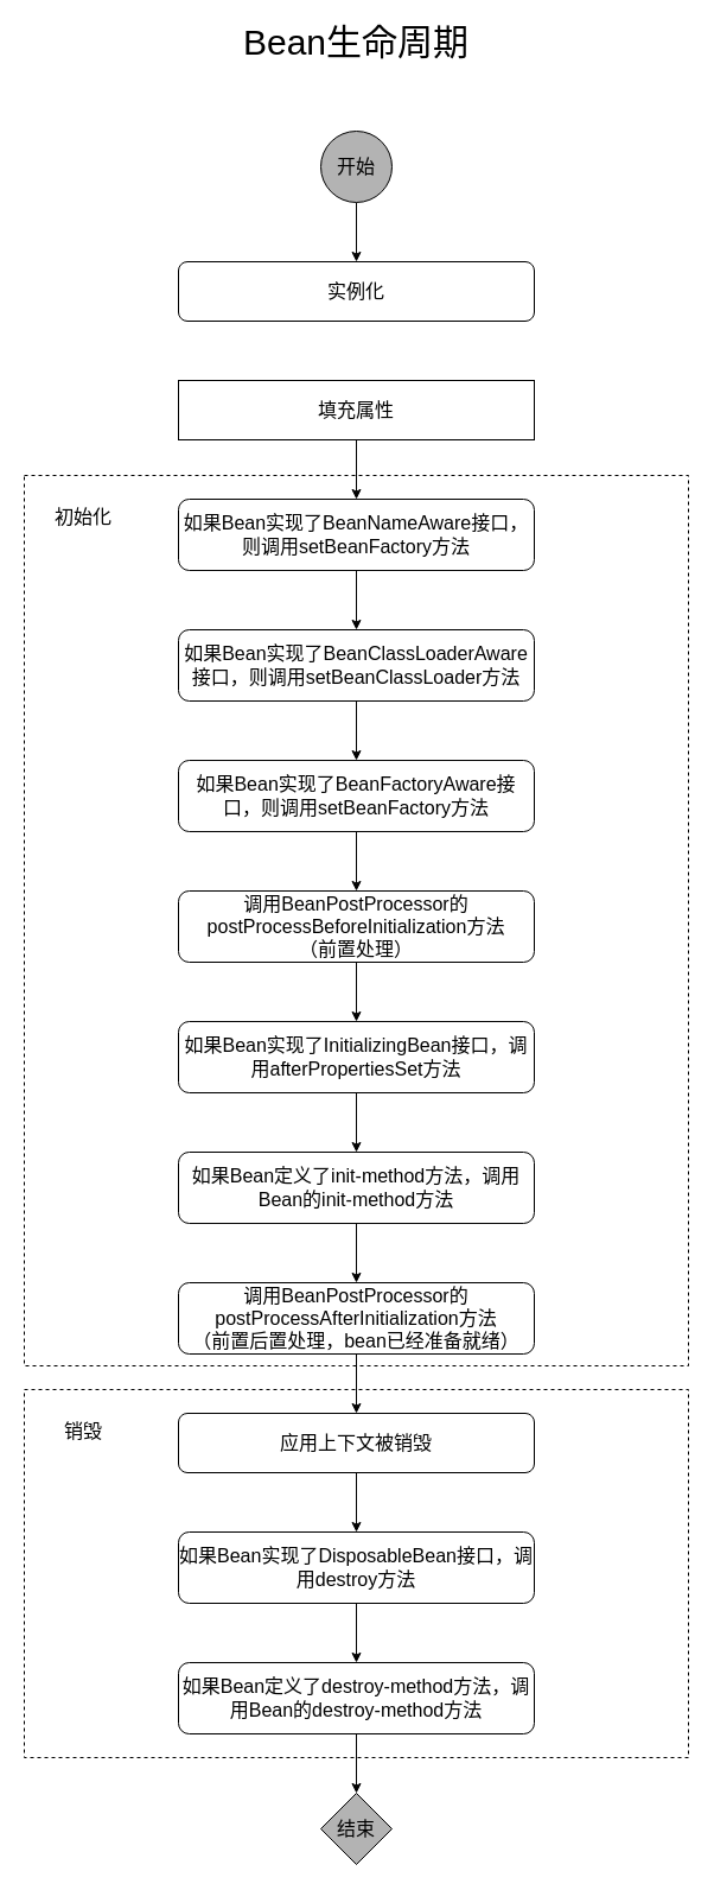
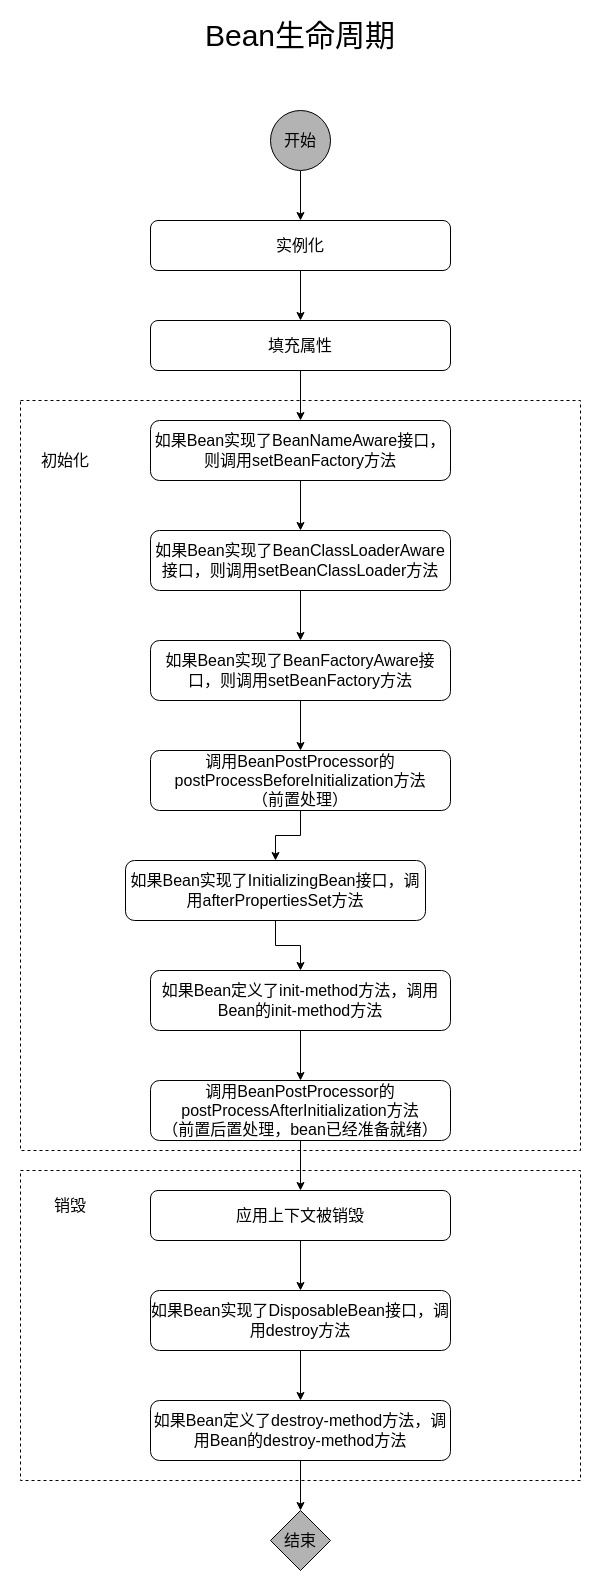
  <mxCell id="0" />
  <mxCell id="1" parent="0" />
  <mxCell id="2" value="" style="rounded=0;whiteSpace=wrap;html=1;fontSize=16;fillColor=#FFFFFF;dashed=1;" vertex="1" parent="1"><mxGeometry x="20" y="1170" width="560" height="310" as="geometry" /></mxCell>
  <mxCell id="3" value="" style="rounded=0;whiteSpace=wrap;html=1;fontSize=16;fillColor=#FFFFFF;dashed=1;" vertex="1" parent="1"><mxGeometry x="20" y="400" width="560" height="750" as="geometry" /></mxCell>
+ <mxCell id="4" style="edgeStyle=orthogonalEdgeStyle;rounded=0;orthogonalLoop=1;jettySize=auto;html=1;exitX=0.5;exitY=1;exitDx=0;exitDy=0;entryX=0.5;entryY=0;entryDx=0;entryDy=0;fontSize=16;" edge="1" parent="1" source="5" target="7"><mxGeometry relative="1" as="geometry" /></mxCell>
  <mxCell id="5" value="&lt;font style=&quot;font-size: 16px;&quot;&gt;实例化&lt;/font&gt;" style="rounded=1;whiteSpace=wrap;html=1;" vertex="1" parent="1"><mxGeometry x="150" y="220" width="300" height="50" as="geometry" /></mxCell>
  <mxCell id="6" style="edgeStyle=orthogonalEdgeStyle;rounded=0;orthogonalLoop=1;jettySize=auto;html=1;exitX=0.5;exitY=1;exitDx=0;exitDy=0;entryX=0.5;entryY=0;entryDx=0;entryDy=0;fontSize=16;" edge="1" parent="1" source="7" target="9"><mxGeometry relative="1" as="geometry" /></mxCell>
- <mxCell id="7" value="填充属性" style="whiteSpace=wrap;html=1;fontSize=16;rounded=0;" vertex="1" parent="1"><mxGeometry x="150" y="320" width="300" height="50" as="geometry" /></mxCell>
+ <mxCell id="7" value="填充属性" style="rounded=1;whiteSpace=wrap;html=1;fontSize=16;" vertex="1" parent="1"><mxGeometry x="150" y="320" width="300" height="50" as="geometry" /></mxCell>
  <mxCell id="8" style="edgeStyle=orthogonalEdgeStyle;rounded=0;orthogonalLoop=1;jettySize=auto;html=1;exitX=0.5;exitY=1;exitDx=0;exitDy=0;entryX=0.5;entryY=0;entryDx=0;entryDy=0;fontSize=16;" edge="1" parent="1" source="9" target="11"><mxGeometry relative="1" as="geometry" /></mxCell>
  <mxCell id="9" value="如果Bean实现了BeanNameAware接口，则调用setBeanFactory方法" style="rounded=1;whiteSpace=wrap;html=1;fontSize=16;" vertex="1" parent="1"><mxGeometry x="150" y="420" width="300" height="60" as="geometry" /></mxCell>
  <mxCell id="10" style="edgeStyle=orthogonalEdgeStyle;rounded=0;orthogonalLoop=1;jettySize=auto;html=1;exitX=0.5;exitY=1;exitDx=0;exitDy=0;entryX=0.5;entryY=0;entryDx=0;entryDy=0;fontSize=16;" edge="1" parent="1" source="11" target="13"><mxGeometry relative="1" as="geometry" /></mxCell>
  <mxCell id="11" value="如果Bean实现了BeanClassLoaderAware接口，则调用setBeanClassLoader方法" style="rounded=1;whiteSpace=wrap;html=1;fontSize=16;" vertex="1" parent="1"><mxGeometry x="150" y="530" width="300" height="60" as="geometry" /></mxCell>
  <mxCell id="12" style="edgeStyle=orthogonalEdgeStyle;rounded=0;orthogonalLoop=1;jettySize=auto;html=1;exitX=0.5;exitY=1;exitDx=0;exitDy=0;entryX=0.5;entryY=0;entryDx=0;entryDy=0;fontSize=16;" edge="1" parent="1" source="13" target="15"><mxGeometry relative="1" as="geometry" /></mxCell>
  <mxCell id="13" value="如果Bean实现了BeanFactoryAware接口，则调用setBeanFactory方法" style="rounded=1;whiteSpace=wrap;html=1;fontSize=16;" vertex="1" parent="1"><mxGeometry x="150" y="640" width="300" height="60" as="geometry" /></mxCell>
  <mxCell id="14" style="edgeStyle=orthogonalEdgeStyle;rounded=0;orthogonalLoop=1;jettySize=auto;html=1;exitX=0.5;exitY=1;exitDx=0;exitDy=0;entryX=0.5;entryY=0;entryDx=0;entryDy=0;fontSize=16;" edge="1" parent="1" source="15" target="17"><mxGeometry relative="1" as="geometry" /></mxCell>
  <mxCell id="15" value="调用BeanPostProcessor的postProcessBeforeInitialization方法&lt;br&gt;（前置处理）" style="rounded=1;whiteSpace=wrap;html=1;fontSize=16;" vertex="1" parent="1"><mxGeometry x="150" y="750" width="300" height="60" as="geometry" /></mxCell>
  <mxCell id="16" style="edgeStyle=orthogonalEdgeStyle;rounded=0;orthogonalLoop=1;jettySize=auto;html=1;exitX=0.5;exitY=1;exitDx=0;exitDy=0;entryX=0.5;entryY=0;entryDx=0;entryDy=0;fontSize=16;" edge="1" parent="1" source="17" target="19"><mxGeometry relative="1" as="geometry" /></mxCell>
- <mxCell id="17" value="如果Bean实现了InitializingBean接口，调用afterPropertiesSet方法" style="rounded=1;whiteSpace=wrap;html=1;fontSize=16;" vertex="1" parent="1"><mxGeometry x="150" y="860" width="300" height="60" as="geometry" /></mxCell>
+ <mxCell id="17" value="如果Bean实现了InitializingBean接口，调用afterPropertiesSet方法" style="rounded=1;whiteSpace=wrap;html=1;fontSize=16;" vertex="1" parent="1"><mxGeometry x="125" y="860" width="300" height="60" as="geometry" /></mxCell>
  <mxCell id="18" style="edgeStyle=orthogonalEdgeStyle;rounded=0;orthogonalLoop=1;jettySize=auto;html=1;exitX=0.5;exitY=1;exitDx=0;exitDy=0;entryX=0.5;entryY=0;entryDx=0;entryDy=0;fontSize=16;" edge="1" parent="1" source="19" target="21"><mxGeometry relative="1" as="geometry" /></mxCell>
  <mxCell id="19" value="如果Bean定义了init-method方法，调用Bean的init-method方法" style="rounded=1;whiteSpace=wrap;html=1;fontSize=16;" vertex="1" parent="1"><mxGeometry x="150" y="970" width="300" height="60" as="geometry" /></mxCell>
  <mxCell id="20" style="edgeStyle=orthogonalEdgeStyle;rounded=0;orthogonalLoop=1;jettySize=auto;html=1;exitX=0.5;exitY=1;exitDx=0;exitDy=0;entryX=0.5;entryY=0;entryDx=0;entryDy=0;fontSize=16;" edge="1" parent="1" source="21" target="23"><mxGeometry relative="1" as="geometry" /></mxCell>
  <mxCell id="21" value="调用BeanPostProcessor的postProcessAfterInitialization方法&lt;br&gt;（前置后置处理，bean已经准备就绪）" style="rounded=1;whiteSpace=wrap;html=1;fontSize=16;" vertex="1" parent="1"><mxGeometry x="150" y="1080" width="300" height="60" as="geometry" /></mxCell>
  <mxCell id="22" style="edgeStyle=orthogonalEdgeStyle;rounded=0;orthogonalLoop=1;jettySize=auto;html=1;exitX=0.5;exitY=1;exitDx=0;exitDy=0;entryX=0.5;entryY=0;entryDx=0;entryDy=0;fontSize=16;" edge="1" parent="1" source="23" target="25"><mxGeometry relative="1" as="geometry" /></mxCell>
  <mxCell id="23" value="应用上下文被销毁" style="rounded=1;whiteSpace=wrap;html=1;fontSize=16;" vertex="1" parent="1"><mxGeometry x="150" y="1190" width="300" height="50" as="geometry" /></mxCell>
  <mxCell id="24" style="edgeStyle=orthogonalEdgeStyle;rounded=0;orthogonalLoop=1;jettySize=auto;html=1;exitX=0.5;exitY=1;exitDx=0;exitDy=0;entryX=0.5;entryY=0;entryDx=0;entryDy=0;fontSize=16;" edge="1" parent="1" source="25" target="27"><mxGeometry relative="1" as="geometry" /></mxCell>
  <mxCell id="25" value="如果Bean实现了DisposableBean接口，调用destroy方法" style="rounded=1;whiteSpace=wrap;html=1;fontSize=16;" vertex="1" parent="1"><mxGeometry x="150" y="1290" width="300" height="60" as="geometry" /></mxCell>
  <mxCell id="26" style="edgeStyle=orthogonalEdgeStyle;rounded=0;orthogonalLoop=1;jettySize=auto;html=1;exitX=0.5;exitY=1;exitDx=0;exitDy=0;entryX=0.5;entryY=0;entryDx=0;entryDy=0;fontSize=16;" edge="1" parent="1" source="27" target="30"><mxGeometry relative="1" as="geometry" /></mxCell>
  <mxCell id="27" value="如果Bean定义了destroy-method方法，调用Bean的destroy-method方法" style="rounded=1;whiteSpace=wrap;html=1;fontSize=16;" vertex="1" parent="1"><mxGeometry x="150" y="1400" width="300" height="60" as="geometry" /></mxCell>
  <mxCell id="28" style="edgeStyle=orthogonalEdgeStyle;rounded=0;orthogonalLoop=1;jettySize=auto;html=1;exitX=0.5;exitY=1;exitDx=0;exitDy=0;entryX=0.5;entryY=0;entryDx=0;entryDy=0;fontSize=16;" edge="1" parent="1" source="29" target="5"><mxGeometry relative="1" as="geometry" /></mxCell>
  <mxCell id="29" value="开始" style="ellipse;whiteSpace=wrap;html=1;aspect=fixed;fontSize=16;fillColor=#B3B3B3;" vertex="1" parent="1"><mxGeometry x="270" y="110" width="60" height="60" as="geometry" /></mxCell>
  <mxCell id="30" value="结束" style="rhombus;whiteSpace=wrap;html=1;aspect=fixed;fontSize=16;fillColor=#B3B3B3;" vertex="1" parent="1"><mxGeometry x="270" y="1510" width="60" height="60" as="geometry" /></mxCell>
- <mxCell id="31" value="初始化" style="text;html=1;strokeColor=none;fillColor=none;align=center;verticalAlign=middle;whiteSpace=wrap;rounded=0;fontSize=16;" vertex="1" parent="1"><mxGeometry x="40" y="420" width="60" height="30" as="geometry" /></mxCell>
+ <mxCell id="31" value="初始化" style="text;html=1;strokeColor=none;fillColor=none;align=center;verticalAlign=middle;whiteSpace=wrap;rounded=0;fontSize=16;" vertex="1" parent="1"><mxGeometry x="35" y="445" width="60" height="30" as="geometry" /></mxCell>
  <mxCell id="32" value="销毁" style="text;html=1;strokeColor=none;fillColor=none;align=center;verticalAlign=middle;whiteSpace=wrap;rounded=0;fontSize=16;" vertex="1" parent="1"><mxGeometry x="40" y="1190" width="60" height="30" as="geometry" /></mxCell>
  <mxCell id="33" value="&lt;font style=&quot;&quot;&gt;&lt;font style=&quot;font-size: 30px;&quot;&gt;Bean生命周期&lt;/font&gt;&lt;br&gt;&lt;/font&gt;" style="text;html=1;strokeColor=none;fillColor=none;align=center;verticalAlign=middle;whiteSpace=wrap;rounded=0;dashed=1;fontSize=16;" vertex="1" parent="1"><mxGeometry x="195" y="20" width="210" height="30" as="geometry" /></mxCell>
